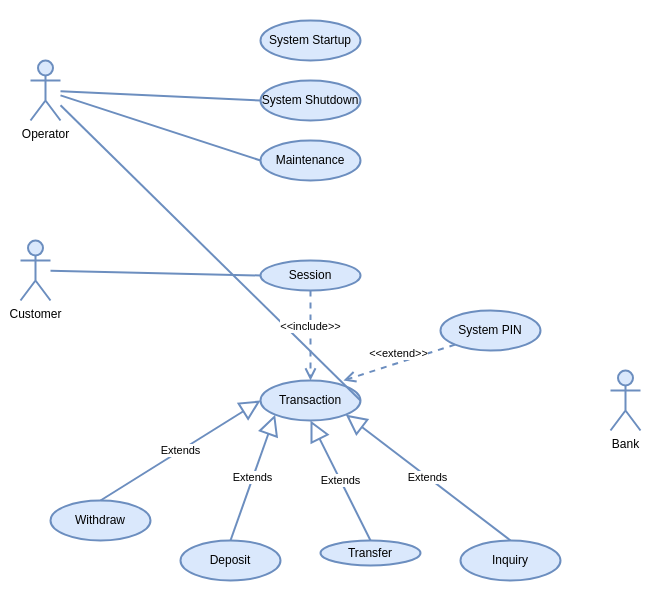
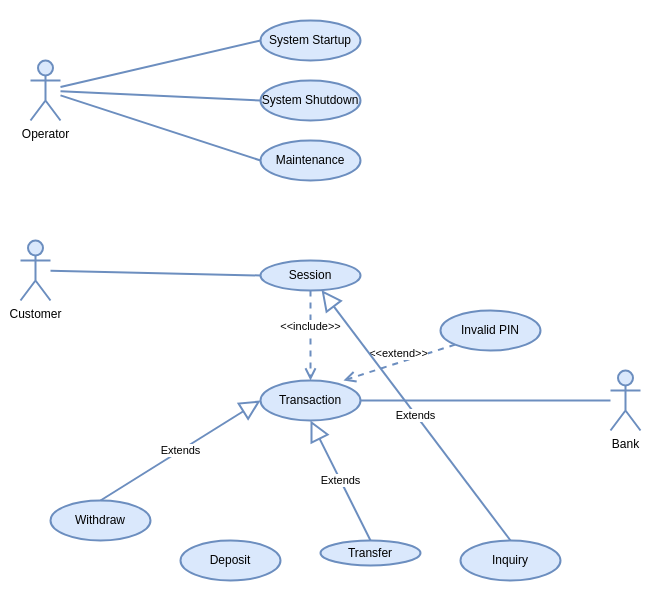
  <mxCell id="0" />
  <mxCell id="1" parent="0" />
  <mxCell id="2" value="Operator" style="shape=umlActor;verticalLabelPosition=bottom;verticalAlign=top;html=1;fillColor=#dae8fc;strokeColor=#6c8ebf;strokeWidth=2;" vertex="1" parent="1"><mxGeometry x="30" y="60" width="30" height="60" as="geometry" /></mxCell>
  <mxCell id="3" value="Customer" style="shape=umlActor;verticalLabelPosition=bottom;verticalAlign=top;html=1;fillColor=#dae8fc;strokeColor=#6c8ebf;strokeWidth=2;" vertex="1" parent="1"><mxGeometry x="20" y="240" width="30" height="60" as="geometry" /></mxCell>
  <mxCell id="4" value="Bank" style="shape=umlActor;verticalLabelPosition=bottom;verticalAlign=top;html=1;fillColor=#dae8fc;strokeColor=#6c8ebf;strokeWidth=2;" vertex="1" parent="1"><mxGeometry x="610" y="370" width="30" height="60" as="geometry" /></mxCell>
  <mxCell id="5" value="System Startup" style="ellipse;whiteSpace=wrap;html=1;align=center;fillColor=#dae8fc;strokeColor=#6c8ebf;strokeWidth=2;" vertex="1" parent="1"><mxGeometry x="260" y="20" width="100" height="40" as="geometry" /></mxCell>
  <mxCell id="6" value="System Shutdown" style="ellipse;whiteSpace=wrap;html=1;align=center;fillColor=#dae8fc;strokeColor=#6c8ebf;strokeWidth=2;" vertex="1" parent="1"><mxGeometry x="260" y="80" width="100" height="40" as="geometry" /></mxCell>
  <mxCell id="7" value="Maintenance" style="ellipse;whiteSpace=wrap;html=1;align=center;fillColor=#dae8fc;strokeColor=#6c8ebf;strokeWidth=2;" vertex="1" parent="1"><mxGeometry x="260" y="140" width="100" height="40" as="geometry" /></mxCell>
  <mxCell id="8" value="Session" style="ellipse;whiteSpace=wrap;html=1;align=center;fillColor=#dae8fc;strokeColor=#6c8ebf;strokeWidth=2;" vertex="1" parent="1"><mxGeometry x="260" y="260" width="100" height="30" as="geometry" /></mxCell>
- <mxCell id="9" value="System PIN" style="ellipse;whiteSpace=wrap;html=1;align=center;fillColor=#dae8fc;strokeColor=#6c8ebf;strokeWidth=2;" vertex="1" parent="1"><mxGeometry x="440" y="310" width="100" height="40" as="geometry" /></mxCell>
+ <mxCell id="9" value="Invalid PIN" style="ellipse;whiteSpace=wrap;html=1;align=center;fillColor=#dae8fc;strokeColor=#6c8ebf;strokeWidth=2;" vertex="1" parent="1"><mxGeometry x="440" y="310" width="100" height="40" as="geometry" /></mxCell>
  <mxCell id="10" value="Transaction" style="ellipse;whiteSpace=wrap;html=1;align=center;fillColor=#dae8fc;strokeColor=#6c8ebf;strokeWidth=2;" vertex="1" parent="1"><mxGeometry x="260" y="380" width="100" height="40" as="geometry" /></mxCell>
  <mxCell id="11" value="Withdraw" style="ellipse;whiteSpace=wrap;html=1;align=center;fillColor=#dae8fc;strokeColor=#6c8ebf;strokeWidth=2;" vertex="1" parent="1"><mxGeometry x="50" y="500" width="100" height="40" as="geometry" /></mxCell>
  <mxCell id="12" value="Deposit" style="ellipse;whiteSpace=wrap;html=1;align=center;fillColor=#dae8fc;strokeColor=#6c8ebf;strokeWidth=2;" vertex="1" parent="1"><mxGeometry x="180" y="540" width="100" height="40" as="geometry" /></mxCell>
  <mxCell id="13" value="Transfer" style="ellipse;whiteSpace=wrap;html=1;align=center;fillColor=#dae8fc;strokeColor=#6c8ebf;strokeWidth=2;" vertex="1" parent="1"><mxGeometry x="320" y="540" width="100" height="25" as="geometry" /></mxCell>
  <mxCell id="14" value="Inquiry" style="ellipse;whiteSpace=wrap;html=1;align=center;fillColor=#dae8fc;strokeColor=#6c8ebf;strokeWidth=2;" vertex="1" parent="1"><mxGeometry x="460" y="540" width="100" height="40" as="geometry" /></mxCell>
+ <mxCell id="15" value="" style="endArrow=none;html=1;rounded=0;exitX=0;exitY=0.5;exitDx=0;exitDy=0;fillColor=#dae8fc;strokeColor=#6c8ebf;strokeWidth=2;" edge="1" parent="1" source="5" target="2"><mxGeometry relative="1" as="geometry"><mxPoint x="240" y="380" as="sourcePoint" /><mxPoint x="400" y="380" as="targetPoint" /></mxGeometry></mxCell>
  <mxCell id="16" value="" style="endArrow=none;html=1;rounded=0;entryX=0;entryY=0.5;entryDx=0;entryDy=0;fillColor=#dae8fc;strokeColor=#6c8ebf;strokeWidth=2;" edge="1" parent="1" source="2" target="6"><mxGeometry relative="1" as="geometry"><mxPoint x="240" y="380" as="sourcePoint" /><mxPoint x="400" y="380" as="targetPoint" /></mxGeometry></mxCell>
  <mxCell id="17" value="" style="endArrow=none;html=1;rounded=0;entryX=0;entryY=0.5;entryDx=0;entryDy=0;fillColor=#dae8fc;strokeColor=#6c8ebf;strokeWidth=2;" edge="1" parent="1" source="2" target="7"><mxGeometry relative="1" as="geometry"><mxPoint x="240" y="380" as="sourcePoint" /><mxPoint x="400" y="380" as="targetPoint" /></mxGeometry></mxCell>
  <mxCell id="18" value="" style="endArrow=none;html=1;rounded=0;entryX=0;entryY=0.5;entryDx=0;entryDy=0;fillColor=#dae8fc;strokeColor=#6c8ebf;strokeWidth=2;" edge="1" parent="1" source="3" target="8"><mxGeometry relative="1" as="geometry"><mxPoint x="240" y="380" as="sourcePoint" /><mxPoint x="400" y="380" as="targetPoint" /></mxGeometry></mxCell>
- <mxCell id="19" value="" style="endArrow=none;html=1;rounded=0;exitX=1;exitY=0.5;exitDx=0;exitDy=0;fillColor=#dae8fc;strokeColor=#6c8ebf;strokeWidth=2;" edge="1" parent="1" source="10" target="2"><mxGeometry relative="1" as="geometry"><mxPoint x="240" y="380" as="sourcePoint" /><mxPoint x="400" y="380" as="targetPoint" /></mxGeometry></mxCell>
+ <mxCell id="19" value="" style="endArrow=none;html=1;rounded=0;exitX=1;exitY=0.5;exitDx=0;exitDy=0;fillColor=#dae8fc;strokeColor=#6c8ebf;strokeWidth=2;" edge="1" parent="1" source="10" target="4"><mxGeometry relative="1" as="geometry"><mxPoint x="240" y="380" as="sourcePoint" /><mxPoint x="400" y="380" as="targetPoint" /></mxGeometry></mxCell>
  <mxCell id="20" value="&amp;lt;&amp;lt;extend&amp;gt;&amp;gt;" style="html=1;verticalAlign=bottom;endArrow=open;dashed=1;endSize=8;rounded=0;exitX=0;exitY=1;exitDx=0;exitDy=0;entryX=0.83;entryY=0;entryDx=0;entryDy=0;entryPerimeter=0;fillColor=#dae8fc;strokeColor=#6c8ebf;strokeWidth=2;" edge="1" parent="1" source="9" target="10"><mxGeometry relative="1" as="geometry"><mxPoint x="360" y="380" as="sourcePoint" /><mxPoint x="280" y="380" as="targetPoint" /></mxGeometry></mxCell>
  <mxCell id="21" value="&amp;lt;&amp;lt;include&amp;gt;&amp;gt;" style="html=1;verticalAlign=bottom;endArrow=open;dashed=1;endSize=8;rounded=0;exitX=0.5;exitY=1;exitDx=0;exitDy=0;entryX=0.5;entryY=0;entryDx=0;entryDy=0;fillColor=#dae8fc;strokeColor=#6c8ebf;strokeWidth=2;" edge="1" parent="1" source="8" target="10"><mxGeometry relative="1" as="geometry"><mxPoint x="360" y="380" as="sourcePoint" /><mxPoint x="280" y="380" as="targetPoint" /></mxGeometry></mxCell>
  <mxCell id="22" value="Extends" style="endArrow=block;endSize=16;endFill=0;html=1;rounded=0;exitX=0.5;exitY=0;exitDx=0;exitDy=0;entryX=0;entryY=0.5;entryDx=0;entryDy=0;fillColor=#dae8fc;strokeColor=#6c8ebf;strokeWidth=2;" edge="1" parent="1" source="11" target="10"><mxGeometry width="160" relative="1" as="geometry"><mxPoint x="240" y="380" as="sourcePoint" /><mxPoint x="400" y="380" as="targetPoint" /></mxGeometry></mxCell>
- <mxCell id="23" value="Extends" style="endArrow=block;endSize=16;endFill=0;html=1;rounded=0;exitX=0.5;exitY=0;exitDx=0;exitDy=0;entryX=0;entryY=1;entryDx=0;entryDy=0;fillColor=#dae8fc;strokeColor=#6c8ebf;strokeWidth=2;" edge="1" parent="1" source="12" target="10"><mxGeometry width="160" relative="1" as="geometry"><mxPoint x="240" y="380" as="sourcePoint" /><mxPoint x="400" y="380" as="targetPoint" /></mxGeometry></mxCell>
  <mxCell id="24" value="Extends" style="endArrow=block;endSize=16;endFill=0;html=1;rounded=0;entryX=0.5;entryY=1;entryDx=0;entryDy=0;exitX=0.5;exitY=0;exitDx=0;exitDy=0;fillColor=#dae8fc;strokeColor=#6c8ebf;strokeWidth=2;" edge="1" parent="1" source="13" target="10"><mxGeometry width="160" relative="1" as="geometry"><mxPoint x="370" y="530" as="sourcePoint" /><mxPoint x="400" y="380" as="targetPoint" /></mxGeometry></mxCell>
- <mxCell id="25" value="Extends" style="endArrow=block;endSize=16;endFill=0;html=1;rounded=0;exitX=0.5;exitY=0;exitDx=0;exitDy=0;entryX=1;entryY=1;entryDx=0;entryDy=0;fillColor=#dae8fc;strokeColor=#6c8ebf;strokeWidth=2;" edge="1" parent="1" source="14" target="10"><mxGeometry width="160" relative="1" as="geometry"><mxPoint x="240" y="380" as="sourcePoint" /><mxPoint x="400" y="380" as="targetPoint" /></mxGeometry></mxCell>
+ <mxCell id="25" value="Extends" style="endArrow=block;endSize=16;endFill=0;html=1;rounded=0;exitX=0.5;exitY=0;exitDx=0;exitDy=0;fillColor=#dae8fc;strokeColor=#6c8ebf;strokeWidth=2;" edge="1" parent="1" source="14" target="8"><mxGeometry width="160" relative="1" as="geometry"><mxPoint x="240" y="380" as="sourcePoint" /><mxPoint x="400" y="380" as="targetPoint" /></mxGeometry></mxCell>
